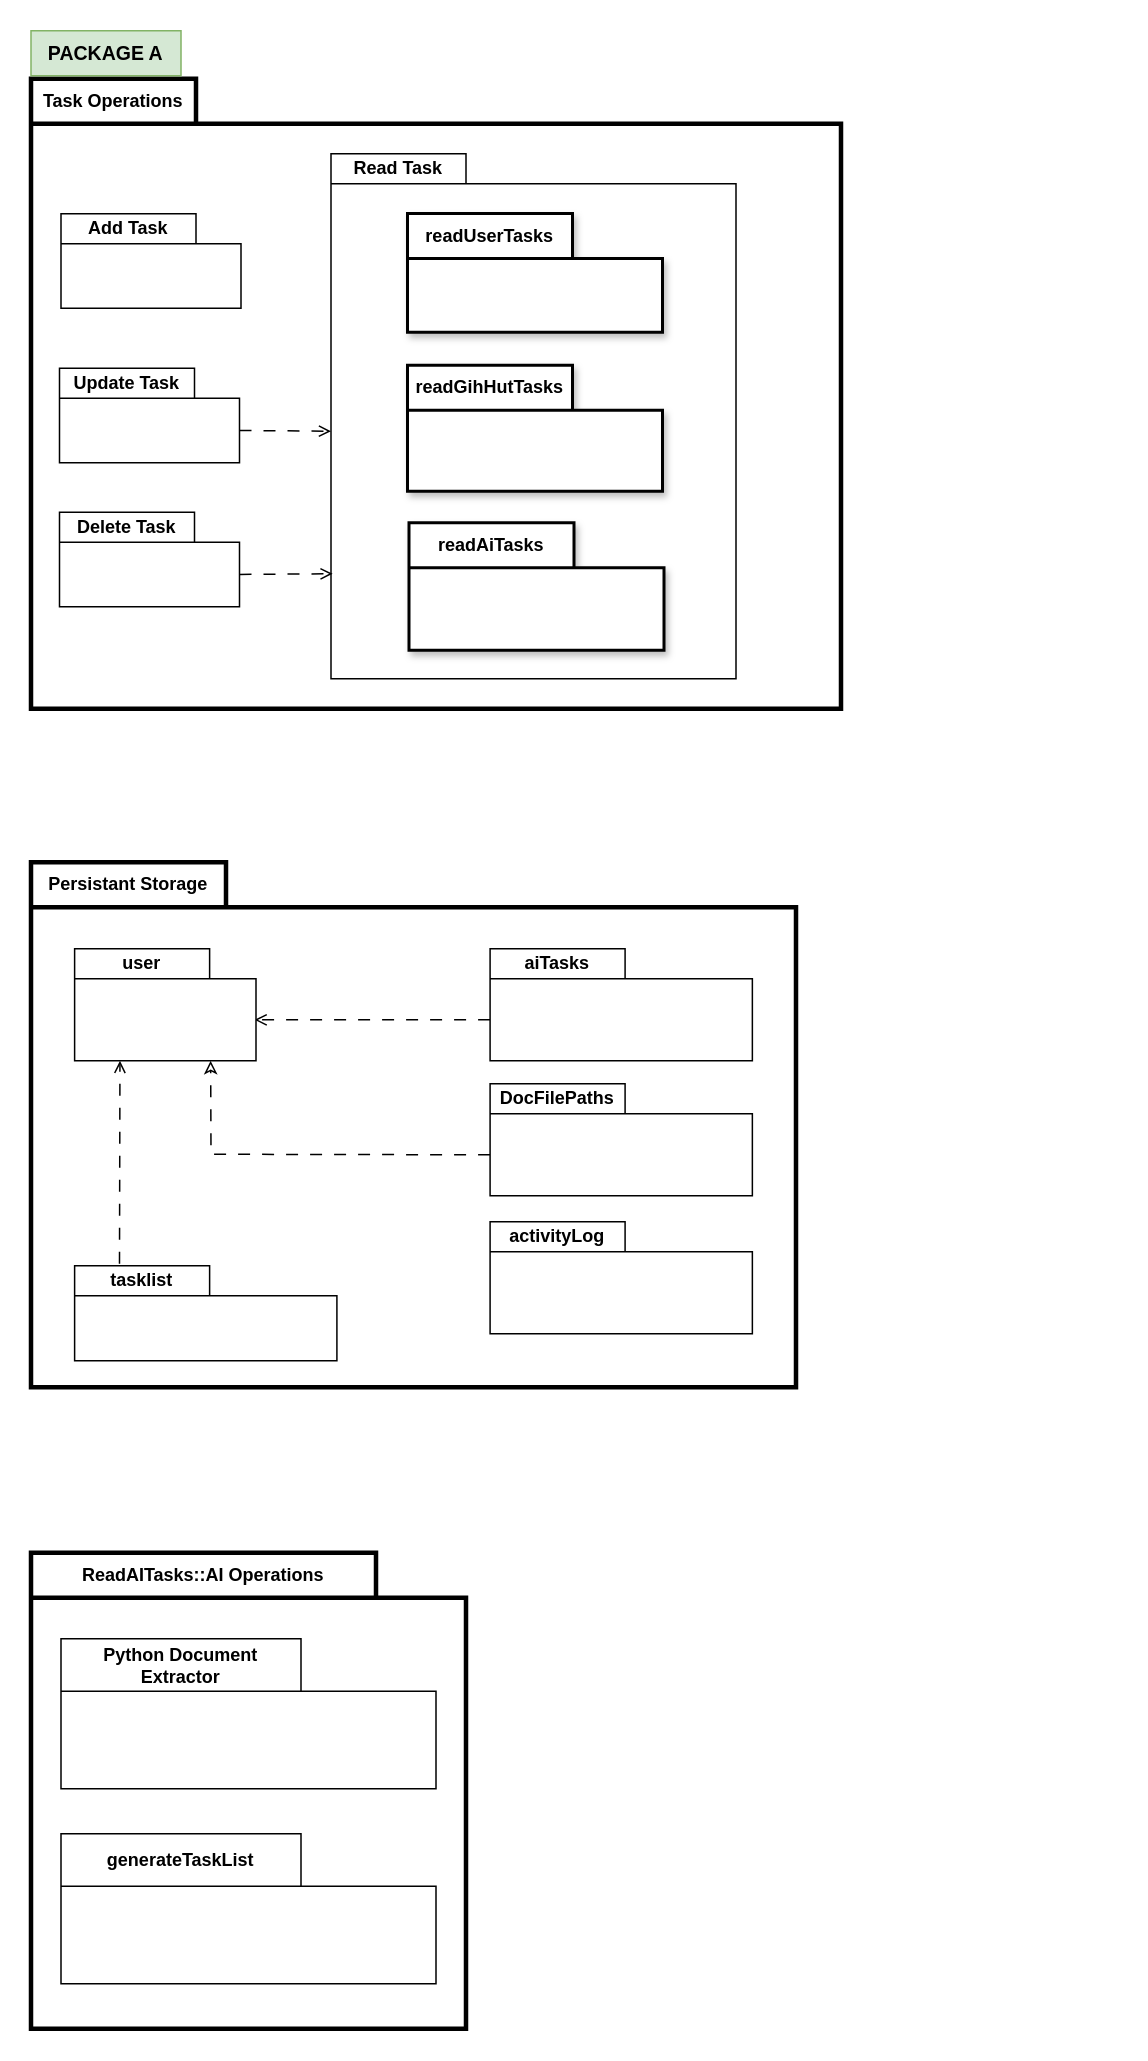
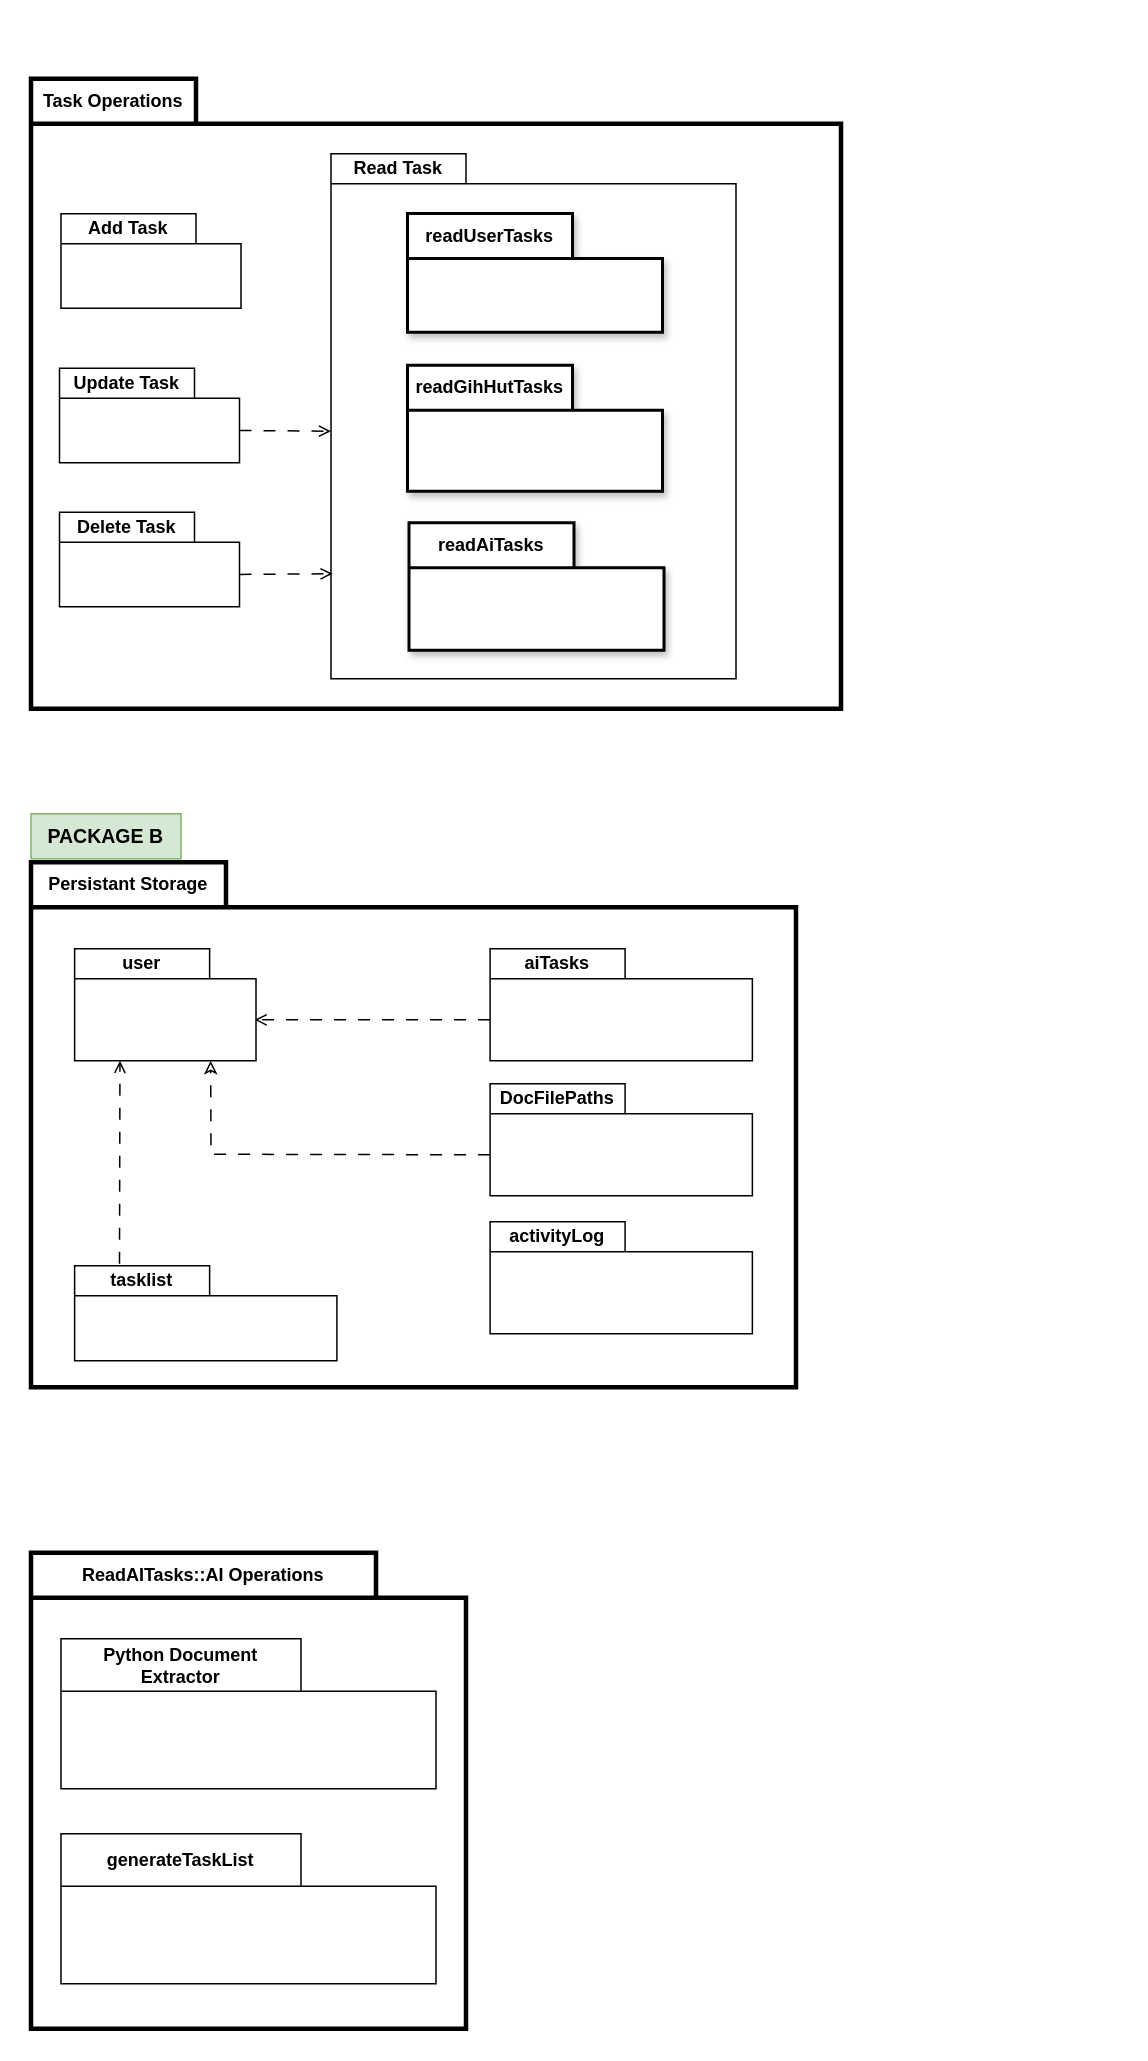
  <mxCell id="0" />
  <mxCell id="1" parent="0" />
  <mxCell id="2" value="Task Operations" style="shape=folder;fontStyle=1;tabWidth=110;tabHeight=30;tabPosition=left;html=1;boundedLbl=1;labelInHeader=1;container=1;collapsible=0;whiteSpace=wrap;strokeWidth=3;" parent="1" vertex="1"><mxGeometry x="20" y="52" width="540" height="420" as="geometry" /></mxCell>
  <mxCell id="3" value="" style="html=1;strokeColor=none;resizeWidth=1;resizeHeight=1;fillColor=none;part=1;connectable=0;allowArrows=0;deletable=0;whiteSpace=wrap;" parent="2" vertex="1"><mxGeometry width="540.0" height="281.217" relative="1" as="geometry"><mxPoint y="30" as="offset" /></mxGeometry></mxCell>
  <mxCell id="4" value="Update Task" style="shape=folder;fontStyle=1;tabWidth=90;tabHeight=20;tabPosition=left;html=1;boundedLbl=1;labelInHeader=1;container=1;collapsible=0;whiteSpace=wrap;" vertex="1" parent="2"><mxGeometry x="19" y="193" width="120" height="62.94" as="geometry" /></mxCell>
  <mxCell id="5" value="" style="html=1;strokeColor=none;resizeWidth=1;resizeHeight=1;fillColor=none;part=1;connectable=0;allowArrows=0;deletable=0;whiteSpace=wrap;" vertex="1" parent="4"><mxGeometry width="120" height="44.058" relative="1" as="geometry"><mxPoint y="30" as="offset" /></mxGeometry></mxCell>
  <mxCell id="6" value="Delete Task" style="shape=folder;fontStyle=1;tabWidth=90;tabHeight=20;tabPosition=left;html=1;boundedLbl=1;labelInHeader=1;container=1;collapsible=0;whiteSpace=wrap;" vertex="1" parent="2"><mxGeometry x="19.0" y="289" width="120" height="62.94" as="geometry" /></mxCell>
  <mxCell id="7" value="" style="html=1;strokeColor=none;resizeWidth=1;resizeHeight=1;fillColor=none;part=1;connectable=0;allowArrows=0;deletable=0;whiteSpace=wrap;" vertex="1" parent="6"><mxGeometry width="120" height="44.058" relative="1" as="geometry"><mxPoint y="30" as="offset" /></mxGeometry></mxCell>
  <mxCell id="8" value="Read Task" style="shape=folder;fontStyle=1;tabWidth=90;tabHeight=20;tabPosition=left;html=1;boundedLbl=1;labelInHeader=1;container=1;collapsible=0;whiteSpace=wrap;" vertex="1" parent="2"><mxGeometry x="200" y="50" width="270" height="350" as="geometry" /></mxCell>
  <mxCell id="9" value="" style="html=1;strokeColor=none;resizeWidth=1;resizeHeight=1;fillColor=none;part=1;connectable=0;allowArrows=0;deletable=0;whiteSpace=wrap;" vertex="1" parent="8"><mxGeometry width="270" height="245.0" relative="1" as="geometry"><mxPoint y="30" as="offset" /></mxGeometry></mxCell>
  <mxCell id="10" value="readUserTasks" style="shape=folder;fontStyle=1;tabWidth=110;tabHeight=30;tabPosition=left;html=1;boundedLbl=1;labelInHeader=1;container=1;collapsible=0;whiteSpace=wrap;shadow=1;rounded=0;strokeWidth=2;gradientColor=none;" vertex="1" parent="8"><mxGeometry x="51" y="39.87" width="170" height="79.13" as="geometry" /></mxCell>
  <mxCell id="11" value="" style="html=1;strokeColor=none;resizeWidth=1;resizeHeight=1;fillColor=none;part=1;connectable=0;allowArrows=0;deletable=0;whiteSpace=wrap;" vertex="1" parent="10"><mxGeometry width="170" height="55.391" relative="1" as="geometry"><mxPoint y="30" as="offset" /></mxGeometry></mxCell>
  <mxCell id="12" value="readGihHutTasks" style="shape=folder;fontStyle=1;tabWidth=110;tabHeight=30;tabPosition=left;html=1;boundedLbl=1;labelInHeader=1;container=1;collapsible=0;whiteSpace=wrap;shadow=1;rounded=0;strokeWidth=2;gradientColor=none;" vertex="1" parent="8"><mxGeometry x="51" y="141" width="170" height="84" as="geometry" /></mxCell>
  <mxCell id="13" value="" style="html=1;strokeColor=none;resizeWidth=1;resizeHeight=1;fillColor=none;part=1;connectable=0;allowArrows=0;deletable=0;whiteSpace=wrap;" vertex="1" parent="12"><mxGeometry width="144.5" height="58.8" relative="1" as="geometry"><mxPoint y="30" as="offset" /></mxGeometry></mxCell>
  <mxCell id="14" value="readAiTasks" style="shape=folder;fontStyle=1;tabWidth=110;tabHeight=30;tabPosition=left;html=1;boundedLbl=1;labelInHeader=1;container=1;collapsible=0;whiteSpace=wrap;shadow=1;rounded=0;strokeWidth=2;gradientColor=none;" vertex="1" parent="8"><mxGeometry x="52" y="246" width="170" height="85" as="geometry" /></mxCell>
  <mxCell id="15" value="" style="html=1;strokeColor=none;resizeWidth=1;resizeHeight=1;fillColor=none;part=1;connectable=0;allowArrows=0;deletable=0;whiteSpace=wrap;" vertex="1" parent="14"><mxGeometry width="170" height="59.5" relative="1" as="geometry"><mxPoint y="30" as="offset" /></mxGeometry></mxCell>
  <mxCell id="16" value="" style="endArrow=open;html=1;rounded=0;exitX=0;exitY=0;exitDx=120.0;exitDy=41.47;exitPerimeter=0;entryX=0.004;entryY=0.8;entryDx=0;entryDy=0;entryPerimeter=0;dashed=1;dashPattern=8 8;endFill=0;" edge="1" parent="2" source="6" target="8"><mxGeometry width="50" height="50" relative="1" as="geometry"><mxPoint x="270" y="310" as="sourcePoint" /><mxPoint x="320" y="260" as="targetPoint" /></mxGeometry></mxCell>
  <mxCell id="17" value="" style="endArrow=open;html=1;rounded=0;exitX=0;exitY=0;exitDx=120.0;exitDy=41.47;exitPerimeter=0;entryX=0;entryY=0;entryDx=0;entryDy=185;entryPerimeter=0;dashed=1;dashPattern=8 8;endFill=0;" edge="1" parent="2" source="4" target="8"><mxGeometry width="50" height="50" relative="1" as="geometry"><mxPoint x="270" y="310" as="sourcePoint" /><mxPoint x="320" y="260" as="targetPoint" /></mxGeometry></mxCell>
  <mxCell id="18" value="ReadAITasks::AI Operations" style="shape=folder;fontStyle=1;tabWidth=230;tabHeight=30;tabPosition=left;html=1;boundedLbl=1;labelInHeader=1;container=1;collapsible=0;whiteSpace=wrap;strokeWidth=3;" parent="1" vertex="1"><mxGeometry x="20" y="1034.64" width="290" height="317.36" as="geometry" /></mxCell>
  <mxCell id="19" value="" style="html=1;strokeColor=none;resizeWidth=1;resizeHeight=1;fillColor=none;part=1;connectable=0;allowArrows=0;deletable=0;whiteSpace=wrap;" parent="18" vertex="1"><mxGeometry width="290.0" height="212.493" relative="1" as="geometry"><mxPoint y="30" as="offset" /></mxGeometry></mxCell>
  <mxCell id="20" value="Python Document Extractor" style="shape=folder;fontStyle=1;tabWidth=160;tabHeight=35;tabPosition=left;html=1;boundedLbl=1;labelInHeader=1;container=1;collapsible=0;whiteSpace=wrap;" parent="18" vertex="1"><mxGeometry x="20" y="57.36" width="250" height="100" as="geometry" /></mxCell>
  <mxCell id="21" value="" style="html=1;strokeColor=none;resizeWidth=1;resizeHeight=1;fillColor=none;part=1;connectable=0;allowArrows=0;deletable=0;whiteSpace=wrap;" parent="20" vertex="1"><mxGeometry width="198.529" height="57.143" relative="1" as="geometry"><mxPoint y="30" as="offset" /></mxGeometry></mxCell>
  <mxCell id="22" value="generateTaskList" style="shape=folder;fontStyle=1;tabWidth=160;tabHeight=35;tabPosition=left;html=1;boundedLbl=1;labelInHeader=1;container=1;collapsible=0;whiteSpace=wrap;" vertex="1" parent="18"><mxGeometry x="20" y="187.36" width="250" height="100" as="geometry" /></mxCell>
  <mxCell id="23" value="" style="html=1;strokeColor=none;resizeWidth=1;resizeHeight=1;fillColor=none;part=1;connectable=0;allowArrows=0;deletable=0;whiteSpace=wrap;" vertex="1" parent="22"><mxGeometry width="198.529" height="57.143" relative="1" as="geometry"><mxPoint y="30" as="offset" /></mxGeometry></mxCell>
- <mxCell id="24" value="&lt;b&gt;&lt;font style=&quot;font-size: 13px;&quot;&gt;PACKAGE A&lt;/font&gt;&lt;/b&gt;" style="text;html=1;align=center;verticalAlign=middle;whiteSpace=wrap;rounded=0;fillColor=#d5e8d4;strokeColor=#82b366;" parent="1" vertex="1"><mxGeometry x="20" y="20" width="100" height="30" as="geometry" /></mxCell>
  <mxCell id="25" value="Persistant Storage" style="shape=folder;fontStyle=1;tabWidth=130;tabHeight=30;tabPosition=left;html=1;boundedLbl=1;labelInHeader=1;container=1;collapsible=0;whiteSpace=wrap;strokeWidth=3;rounded=0;" parent="1" vertex="1"><mxGeometry x="20" y="574.37" width="510" height="350" as="geometry" /></mxCell>
  <mxCell id="26" value="" style="html=1;strokeColor=none;resizeWidth=1;resizeHeight=1;fillColor=none;part=1;connectable=0;allowArrows=0;deletable=0;whiteSpace=wrap;" parent="25" vertex="1"><mxGeometry width="743.143" height="234.351" relative="1" as="geometry"><mxPoint y="30" as="offset" /></mxGeometry></mxCell>
  <mxCell id="27" value="tasklist" style="shape=folder;fontStyle=1;tabWidth=90;tabHeight=20;tabPosition=left;html=1;boundedLbl=1;labelInHeader=1;container=1;collapsible=0;whiteSpace=wrap;" vertex="1" parent="25"><mxGeometry x="29.079" y="268.88" width="174.857" height="63.49" as="geometry" /></mxCell>
  <mxCell id="28" value="" style="html=1;strokeColor=none;resizeWidth=1;resizeHeight=1;fillColor=none;part=1;connectable=0;allowArrows=0;deletable=0;whiteSpace=wrap;" vertex="1" parent="27"><mxGeometry width="174.857" height="44.443" relative="1" as="geometry"><mxPoint y="30" as="offset" /></mxGeometry></mxCell>
  <mxCell id="29" value="" style="endArrow=open;html=1;rounded=0;entryX=0.25;entryY=1;entryDx=0;entryDy=0;entryPerimeter=0;dashed=1;dashPattern=8 8;endFill=0;" edge="1" parent="25" target="32"><mxGeometry width="50" height="50" relative="1" as="geometry"><mxPoint x="59.0" y="267.63" as="sourcePoint" /><mxPoint x="260.0" y="177.63" as="targetPoint" /></mxGeometry></mxCell>
  <mxCell id="30" value="" style="endArrow=classic;html=1;rounded=0;exitX=0;exitY=0;exitDx=0;exitDy=47.371;exitPerimeter=0;entryX=0.75;entryY=1;entryDx=0;entryDy=0;entryPerimeter=0;dashed=1;dashPattern=8 8;endFill=0;" edge="1" parent="25" source="36" target="32"><mxGeometry width="50" height="50" relative="1" as="geometry"><mxPoint x="200.0" y="217.63" as="sourcePoint" /><mxPoint x="250.0" y="167.63" as="targetPoint" /><Array as="points"><mxPoint x="120.0" y="194.63" /></Array></mxGeometry></mxCell>
  <mxCell id="31" value="" style="endArrow=open;html=1;rounded=0;exitX=0;exitY=0;exitDx=0;exitDy=47.371;exitPerimeter=0;entryX=0;entryY=0;entryDx=120;entryDy=47.371;entryPerimeter=0;dashed=1;dashPattern=8 8;endFill=0;" edge="1" parent="25" source="34" target="32"><mxGeometry width="50" height="50" relative="1" as="geometry"><mxPoint x="626.63" y="117.63" as="sourcePoint" /><mxPoint x="699.487" y="67.63" as="targetPoint" /></mxGeometry></mxCell>
  <mxCell id="32" value="user" style="shape=folder;fontStyle=1;tabWidth=90;tabHeight=20;tabPosition=left;html=1;boundedLbl=1;labelInHeader=1;container=1;collapsible=0;whiteSpace=wrap;" vertex="1" parent="25"><mxGeometry x="29.08" y="57.63" width="120.92" height="74.74" as="geometry" /></mxCell>
  <mxCell id="33" value="" style="html=1;strokeColor=none;resizeWidth=1;resizeHeight=1;fillColor=none;part=1;connectable=0;allowArrows=0;deletable=0;whiteSpace=wrap;" vertex="1" parent="32"><mxGeometry width="120.92" height="52.318" relative="1" as="geometry"><mxPoint y="30" as="offset" /></mxGeometry></mxCell>
  <mxCell id="34" value="aiTasks" style="shape=folder;fontStyle=1;tabWidth=90;tabHeight=20;tabPosition=left;html=1;boundedLbl=1;labelInHeader=1;container=1;collapsible=0;whiteSpace=wrap;" vertex="1" parent="25"><mxGeometry x="306.058" y="57.63" width="174.857" height="74.741" as="geometry" /></mxCell>
  <mxCell id="35" value="" style="html=1;strokeColor=none;resizeWidth=1;resizeHeight=1;fillColor=none;part=1;connectable=0;allowArrows=0;deletable=0;whiteSpace=wrap;" vertex="1" parent="34"><mxGeometry width="174.857" height="52.319" relative="1" as="geometry"><mxPoint y="30" as="offset" /></mxGeometry></mxCell>
  <mxCell id="36" value="DocFilePaths" style="shape=folder;fontStyle=1;tabWidth=90;tabHeight=20;tabPosition=left;html=1;boundedLbl=1;labelInHeader=1;container=1;collapsible=0;whiteSpace=wrap;" vertex="1" parent="25"><mxGeometry x="306.058" y="147.63" width="174.857" height="74.741" as="geometry" /></mxCell>
  <mxCell id="37" value="" style="html=1;strokeColor=none;resizeWidth=1;resizeHeight=1;fillColor=none;part=1;connectable=0;allowArrows=0;deletable=0;whiteSpace=wrap;" vertex="1" parent="36"><mxGeometry width="174.857" height="52.319" relative="1" as="geometry"><mxPoint y="30" as="offset" /></mxGeometry></mxCell>
  <mxCell id="38" value="activityLog" style="shape=folder;fontStyle=1;tabWidth=90;tabHeight=20;tabPosition=left;html=1;boundedLbl=1;labelInHeader=1;container=1;collapsible=0;whiteSpace=wrap;" vertex="1" parent="25"><mxGeometry x="306.057" y="239.63" width="174.857" height="74.741" as="geometry" /></mxCell>
  <mxCell id="39" value="" style="html=1;strokeColor=none;resizeWidth=1;resizeHeight=1;fillColor=none;part=1;connectable=0;allowArrows=0;deletable=0;whiteSpace=wrap;" vertex="1" parent="38"><mxGeometry width="174.857" height="52.319" relative="1" as="geometry"><mxPoint y="30" as="offset" /></mxGeometry></mxCell>
+ <mxCell id="40" value="&lt;b&gt;&lt;font style=&quot;font-size: 13px;&quot;&gt;PACKAGE B&lt;/font&gt;&lt;/b&gt;" style="text;html=1;align=center;verticalAlign=middle;whiteSpace=wrap;rounded=0;fillColor=#d5e8d4;strokeColor=#82b366;" parent="1" vertex="1"><mxGeometry x="20" y="542" width="100" height="30" as="geometry" /></mxCell>
  <mxCell id="41" value="Add Task" style="shape=folder;fontStyle=1;tabWidth=90;tabHeight=20;tabPosition=left;html=1;boundedLbl=1;labelInHeader=1;container=1;collapsible=0;whiteSpace=wrap;" vertex="1" parent="1"><mxGeometry x="40" y="142" width="120" height="62.94" as="geometry" /></mxCell>
  <mxCell id="42" value="" style="html=1;strokeColor=none;resizeWidth=1;resizeHeight=1;fillColor=none;part=1;connectable=0;allowArrows=0;deletable=0;whiteSpace=wrap;" vertex="1" parent="41"><mxGeometry width="120" height="44.058" relative="1" as="geometry"><mxPoint y="30" as="offset" /></mxGeometry></mxCell>
